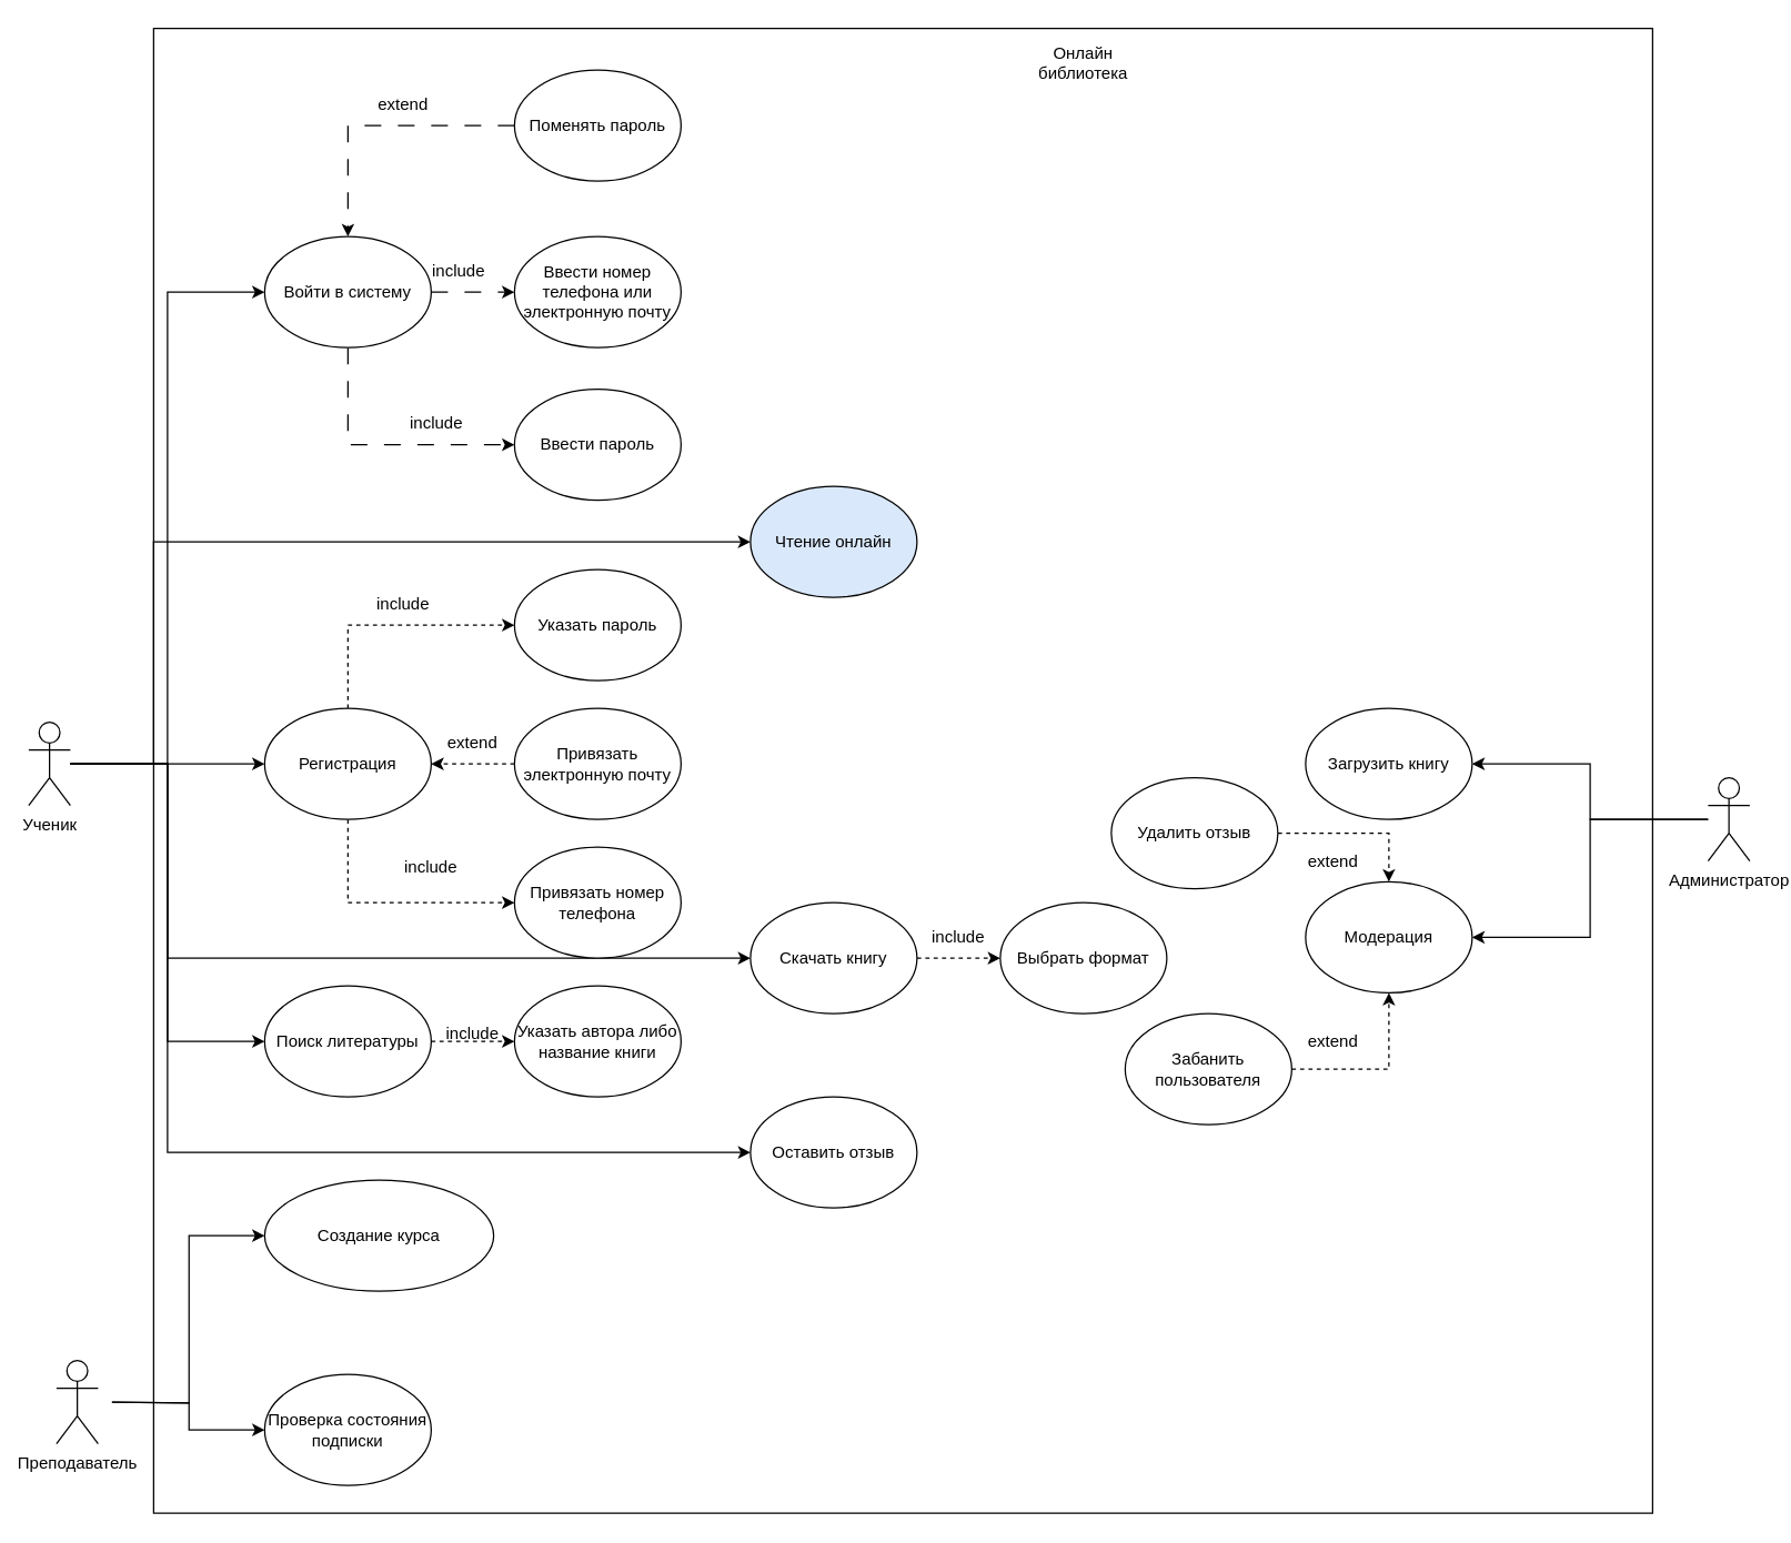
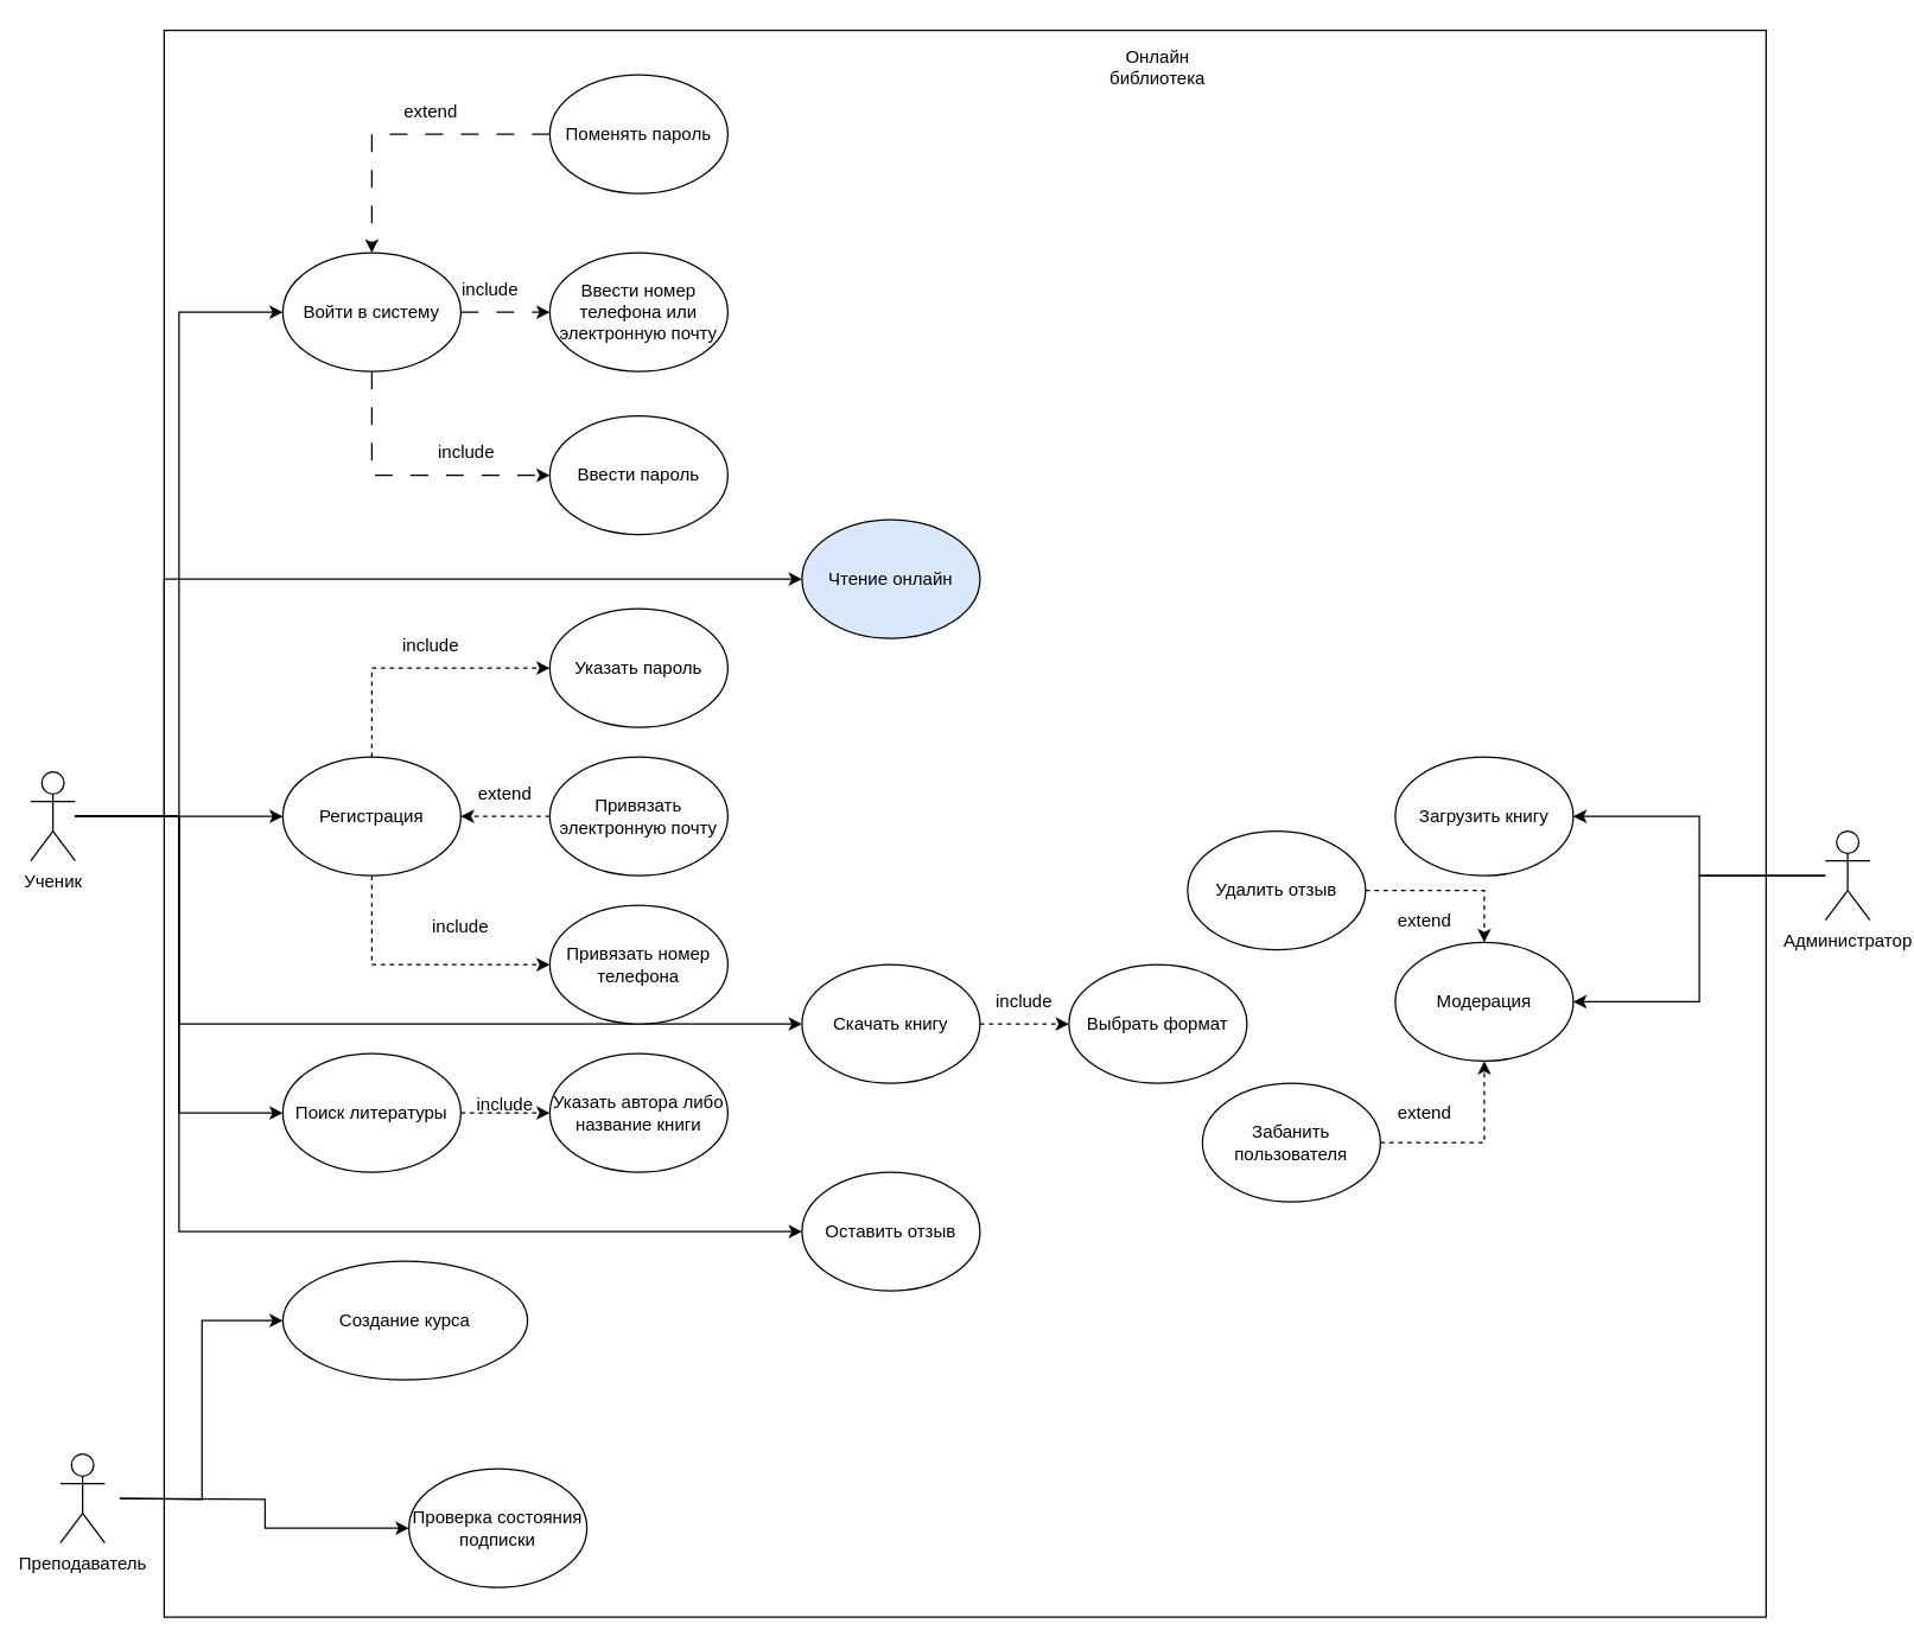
  <mxCell id="0" />
  <mxCell id="1" parent="0" />
  <mxCell id="2" value="" style="rounded=0;whiteSpace=wrap;html=1;" parent="1" vertex="1"><mxGeometry x="110" y="20" width="1080" height="1070" as="geometry" /></mxCell>
  <mxCell id="3" style="edgeStyle=orthogonalEdgeStyle;rounded=0;orthogonalLoop=1;jettySize=auto;html=1;" parent="1" source="9" target="12" edge="1"><mxGeometry relative="1" as="geometry" /></mxCell>
  <mxCell id="4" style="edgeStyle=orthogonalEdgeStyle;rounded=0;orthogonalLoop=1;jettySize=auto;html=1;entryX=0;entryY=0.5;entryDx=0;entryDy=0;" parent="1" source="9" target="26" edge="1"><mxGeometry relative="1" as="geometry" /></mxCell>
  <mxCell id="5" style="edgeStyle=orthogonalEdgeStyle;rounded=0;orthogonalLoop=1;jettySize=auto;html=1;entryX=0;entryY=0.5;entryDx=0;entryDy=0;" parent="1" source="9" target="35" edge="1"><mxGeometry relative="1" as="geometry" /></mxCell>
  <mxCell id="6" style="edgeStyle=orthogonalEdgeStyle;rounded=0;orthogonalLoop=1;jettySize=auto;html=1;entryX=0;entryY=0.5;entryDx=0;entryDy=0;" parent="1" source="9" target="38" edge="1"><mxGeometry relative="1" as="geometry"><Array as="points"><mxPoint x="110" y="550" /><mxPoint x="110" y="390" /></Array></mxGeometry></mxCell>
  <mxCell id="7" style="edgeStyle=orthogonalEdgeStyle;rounded=0;orthogonalLoop=1;jettySize=auto;html=1;entryX=0;entryY=0.5;entryDx=0;entryDy=0;" parent="1" source="9" target="40" edge="1"><mxGeometry relative="1" as="geometry"><Array as="points"><mxPoint x="120" y="550" /><mxPoint x="120" y="690" /></Array></mxGeometry></mxCell>
  <mxCell id="8" style="edgeStyle=orthogonalEdgeStyle;rounded=0;orthogonalLoop=1;jettySize=auto;html=1;entryX=0;entryY=0.5;entryDx=0;entryDy=0;" parent="1" source="9" target="43" edge="1"><mxGeometry relative="1" as="geometry"><Array as="points"><mxPoint x="120" y="550" /><mxPoint x="120" y="830" /></Array></mxGeometry></mxCell>
  <mxCell id="9" value="Ученик" style="shape=umlActor;verticalLabelPosition=bottom;verticalAlign=top;html=1;outlineConnect=0;" parent="1" vertex="1"><mxGeometry x="20" y="520" width="30" height="60" as="geometry" /></mxCell>
  <mxCell id="10" style="edgeStyle=orthogonalEdgeStyle;rounded=0;orthogonalLoop=1;jettySize=auto;html=1;exitX=0.5;exitY=0;exitDx=0;exitDy=0;entryX=0;entryY=0.5;entryDx=0;entryDy=0;dashed=1;" parent="1" source="12" target="13" edge="1"><mxGeometry relative="1" as="geometry" /></mxCell>
  <mxCell id="11" style="edgeStyle=orthogonalEdgeStyle;rounded=0;orthogonalLoop=1;jettySize=auto;html=1;exitX=0.5;exitY=1;exitDx=0;exitDy=0;entryX=0;entryY=0.5;entryDx=0;entryDy=0;dashed=1;" parent="1" source="12" target="17" edge="1"><mxGeometry relative="1" as="geometry" /></mxCell>
  <mxCell id="12" value="Регистрация" style="ellipse;whiteSpace=wrap;html=1;" parent="1" vertex="1"><mxGeometry x="190" y="510" width="120" height="80" as="geometry" /></mxCell>
  <mxCell id="13" value="Указать пароль" style="ellipse;whiteSpace=wrap;html=1;" parent="1" vertex="1"><mxGeometry x="370" y="410" width="120" height="80" as="geometry" /></mxCell>
  <mxCell id="14" value="include" style="text;html=1;align=center;verticalAlign=middle;whiteSpace=wrap;rounded=0;" parent="1" vertex="1"><mxGeometry x="260" y="420" width="60" height="30" as="geometry" /></mxCell>
  <mxCell id="15" style="edgeStyle=orthogonalEdgeStyle;rounded=0;orthogonalLoop=1;jettySize=auto;html=1;exitX=0;exitY=0.5;exitDx=0;exitDy=0;entryX=0;entryY=1;entryDx=0;entryDy=0;dashed=1;" parent="1" source="16" target="18" edge="1"><mxGeometry relative="1" as="geometry"><Array as="points"><mxPoint x="330" y="550" /><mxPoint x="330" y="550" /></Array></mxGeometry></mxCell>
  <mxCell id="16" value="Привязать электронную почту" style="ellipse;whiteSpace=wrap;html=1;" parent="1" vertex="1"><mxGeometry x="370" y="510" width="120" height="80" as="geometry" /></mxCell>
  <mxCell id="17" value="Привязать номер телефона" style="ellipse;whiteSpace=wrap;html=1;" parent="1" vertex="1"><mxGeometry x="370" y="610" width="120" height="80" as="geometry" /></mxCell>
  <mxCell id="18" value="extend" style="text;html=1;align=center;verticalAlign=middle;whiteSpace=wrap;rounded=0;" parent="1" vertex="1"><mxGeometry x="310" y="520" width="60" height="30" as="geometry" /></mxCell>
  <mxCell id="19" value="include" style="text;html=1;align=center;verticalAlign=middle;whiteSpace=wrap;rounded=0;" parent="1" vertex="1"><mxGeometry x="280" y="610" width="60" height="30" as="geometry" /></mxCell>
  <mxCell id="20" style="edgeStyle=orthogonalEdgeStyle;rounded=0;orthogonalLoop=1;jettySize=auto;html=1;entryX=0;entryY=0.5;entryDx=0;entryDy=0;" parent="1" target="22" edge="1"><mxGeometry relative="1" as="geometry"><mxPoint x="80" y="1010" as="sourcePoint" /></mxGeometry></mxCell>
  <mxCell id="21" style="edgeStyle=orthogonalEdgeStyle;rounded=0;orthogonalLoop=1;jettySize=auto;html=1;" parent="1" target="23" edge="1"><mxGeometry relative="1" as="geometry"><mxPoint x="80" y="1010" as="sourcePoint" /></mxGeometry></mxCell>
  <mxCell id="22" value="Создание курса" style="ellipse;whiteSpace=wrap;html=1;" parent="1" vertex="1"><mxGeometry x="190" y="850" width="165" height="80" as="geometry" /></mxCell>
- <mxCell id="23" value="Проверка состояния подписки" style="ellipse;whiteSpace=wrap;html=1;" parent="1" vertex="1"><mxGeometry x="190" y="990" width="120" height="80" as="geometry" /></mxCell>
+ <mxCell id="23" value="Проверка состояния подписки" style="ellipse;whiteSpace=wrap;html=1;" parent="1" vertex="1"><mxGeometry x="275" y="990" width="120" height="80" as="geometry" /></mxCell>
  <mxCell id="24" style="edgeStyle=orthogonalEdgeStyle;rounded=0;orthogonalLoop=1;jettySize=auto;html=1;exitX=0.5;exitY=1;exitDx=0;exitDy=0;entryX=0;entryY=0.5;entryDx=0;entryDy=0;dashed=1;dashPattern=12 12;" parent="1" source="26" target="30" edge="1"><mxGeometry relative="1" as="geometry" /></mxCell>
  <mxCell id="25" style="edgeStyle=orthogonalEdgeStyle;rounded=0;orthogonalLoop=1;jettySize=auto;html=1;exitX=1;exitY=0.5;exitDx=0;exitDy=0;dashed=1;dashPattern=12 12;" parent="1" source="26" target="29" edge="1"><mxGeometry relative="1" as="geometry" /></mxCell>
  <mxCell id="26" value="Войти в систему" style="ellipse;whiteSpace=wrap;html=1;" parent="1" vertex="1"><mxGeometry x="190" y="170" width="120" height="80" as="geometry" /></mxCell>
  <mxCell id="27" style="edgeStyle=orthogonalEdgeStyle;rounded=0;orthogonalLoop=1;jettySize=auto;html=1;exitX=0;exitY=0.5;exitDx=0;exitDy=0;entryX=0.5;entryY=0;entryDx=0;entryDy=0;dashed=1;dashPattern=12 12;" parent="1" source="28" target="26" edge="1"><mxGeometry relative="1" as="geometry" /></mxCell>
  <mxCell id="28" value="Поменять пароль" style="ellipse;whiteSpace=wrap;html=1;" parent="1" vertex="1"><mxGeometry x="370" y="50" width="120" height="80" as="geometry" /></mxCell>
  <mxCell id="29" value="Ввести номер телефона или электронную почту" style="ellipse;whiteSpace=wrap;html=1;" parent="1" vertex="1"><mxGeometry x="370" y="170" width="120" height="80" as="geometry" /></mxCell>
  <mxCell id="30" value="Ввести пароль" style="ellipse;whiteSpace=wrap;html=1;" parent="1" vertex="1"><mxGeometry x="370" y="280" width="120" height="80" as="geometry" /></mxCell>
  <mxCell id="31" value="extend" style="text;html=1;align=center;verticalAlign=middle;whiteSpace=wrap;rounded=0;" parent="1" vertex="1"><mxGeometry x="260" y="60" width="60" height="30" as="geometry" /></mxCell>
  <mxCell id="32" value="include" style="text;html=1;align=center;verticalAlign=middle;whiteSpace=wrap;rounded=0;" parent="1" vertex="1"><mxGeometry x="300" y="180" width="60" height="30" as="geometry" /></mxCell>
  <mxCell id="33" value="include" style="text;html=1;align=center;verticalAlign=middle;whiteSpace=wrap;rounded=0;" parent="1" vertex="1"><mxGeometry x="284" y="290" width="60" height="30" as="geometry" /></mxCell>
  <mxCell id="34" style="edgeStyle=orthogonalEdgeStyle;rounded=0;orthogonalLoop=1;jettySize=auto;html=1;exitX=1;exitY=0.5;exitDx=0;exitDy=0;entryX=0;entryY=0.5;entryDx=0;entryDy=0;dashed=1;" parent="1" source="35" target="36" edge="1"><mxGeometry relative="1" as="geometry" /></mxCell>
  <mxCell id="35" value="Поиск литературы" style="ellipse;whiteSpace=wrap;html=1;" parent="1" vertex="1"><mxGeometry x="190" y="710" width="120" height="80" as="geometry" /></mxCell>
  <mxCell id="36" value="Указать автора либо название книги" style="ellipse;whiteSpace=wrap;html=1;" parent="1" vertex="1"><mxGeometry x="370" y="710" width="120" height="80" as="geometry" /></mxCell>
  <mxCell id="37" value="include" style="text;html=1;align=center;verticalAlign=middle;whiteSpace=wrap;rounded=0;" parent="1" vertex="1"><mxGeometry x="310" y="730" width="60" height="30" as="geometry" /></mxCell>
  <mxCell id="38" value="Чтение онлайн" style="ellipse;whiteSpace=wrap;html=1;fillColor=#dae8fc;" parent="1" vertex="1"><mxGeometry x="540" y="350" width="120" height="80" as="geometry" /></mxCell>
  <mxCell id="39" style="edgeStyle=orthogonalEdgeStyle;rounded=0;orthogonalLoop=1;jettySize=auto;html=1;exitX=1;exitY=0.5;exitDx=0;exitDy=0;entryX=0;entryY=0.5;entryDx=0;entryDy=0;dashed=1;" parent="1" source="40" target="41" edge="1"><mxGeometry relative="1" as="geometry" /></mxCell>
  <mxCell id="40" value="Скачать книгу" style="ellipse;whiteSpace=wrap;html=1;" parent="1" vertex="1"><mxGeometry x="540" y="650" width="120" height="80" as="geometry" /></mxCell>
  <mxCell id="41" value="Выбрать формат" style="ellipse;whiteSpace=wrap;html=1;" parent="1" vertex="1"><mxGeometry x="720" y="650" width="120" height="80" as="geometry" /></mxCell>
  <mxCell id="42" value="include" style="text;html=1;align=center;verticalAlign=middle;whiteSpace=wrap;rounded=0;" parent="1" vertex="1"><mxGeometry x="660" y="660" width="60" height="30" as="geometry" /></mxCell>
  <mxCell id="43" value="Оставить отзыв" style="ellipse;whiteSpace=wrap;html=1;" parent="1" vertex="1"><mxGeometry x="540" y="790" width="120" height="80" as="geometry" /></mxCell>
  <mxCell id="44" value="Онлайн библиотека" style="text;html=1;align=center;verticalAlign=middle;whiteSpace=wrap;rounded=0;" parent="1" vertex="1"><mxGeometry x="750" y="30" width="60" height="30" as="geometry" /></mxCell>
  <mxCell id="45" style="edgeStyle=orthogonalEdgeStyle;rounded=0;orthogonalLoop=1;jettySize=auto;html=1;entryX=1;entryY=0.5;entryDx=0;entryDy=0;" parent="1" source="47" target="48" edge="1"><mxGeometry relative="1" as="geometry" /></mxCell>
  <mxCell id="46" style="edgeStyle=orthogonalEdgeStyle;rounded=0;orthogonalLoop=1;jettySize=auto;html=1;entryX=1;entryY=0.5;entryDx=0;entryDy=0;" parent="1" source="47" target="49" edge="1"><mxGeometry relative="1" as="geometry" /></mxCell>
  <mxCell id="47" value="Администратор" style="shape=umlActor;verticalLabelPosition=bottom;verticalAlign=top;html=1;outlineConnect=0;" parent="1" vertex="1"><mxGeometry x="1230" y="560" width="30" height="60" as="geometry" /></mxCell>
  <mxCell id="48" value="Загрузить книгу" style="ellipse;whiteSpace=wrap;html=1;" parent="1" vertex="1"><mxGeometry x="940" y="510" width="120" height="80" as="geometry" /></mxCell>
  <mxCell id="49" value="Модерация" style="ellipse;whiteSpace=wrap;html=1;" parent="1" vertex="1"><mxGeometry x="940" y="635" width="120" height="80" as="geometry" /></mxCell>
  <mxCell id="50" style="edgeStyle=orthogonalEdgeStyle;rounded=0;orthogonalLoop=1;jettySize=auto;html=1;exitX=1;exitY=0.5;exitDx=0;exitDy=0;entryX=0.5;entryY=1;entryDx=0;entryDy=0;dashed=1;" parent="1" source="51" target="49" edge="1"><mxGeometry relative="1" as="geometry" /></mxCell>
  <mxCell id="51" value="Забанить пользователя" style="ellipse;whiteSpace=wrap;html=1;" parent="1" vertex="1"><mxGeometry x="810" y="730" width="120" height="80" as="geometry" /></mxCell>
  <mxCell id="52" style="edgeStyle=orthogonalEdgeStyle;rounded=0;orthogonalLoop=1;jettySize=auto;html=1;entryX=0.5;entryY=0;entryDx=0;entryDy=0;dashed=1;" parent="1" source="53" target="49" edge="1"><mxGeometry relative="1" as="geometry" /></mxCell>
  <mxCell id="53" value="Удалить отзыв" style="ellipse;whiteSpace=wrap;html=1;" parent="1" vertex="1"><mxGeometry x="800" y="560" width="120" height="80" as="geometry" /></mxCell>
  <mxCell id="54" value="extend" style="text;html=1;align=center;verticalAlign=middle;whiteSpace=wrap;rounded=0;" parent="1" vertex="1"><mxGeometry x="930" y="606" width="60" height="30" as="geometry" /></mxCell>
  <mxCell id="55" value="extend" style="text;html=1;align=center;verticalAlign=middle;whiteSpace=wrap;rounded=0;" parent="1" vertex="1"><mxGeometry x="930" y="735" width="60" height="30" as="geometry" /></mxCell>
  <mxCell id="56" value="Преподаватель" style="shape=umlActor;verticalLabelPosition=bottom;verticalAlign=top;html=1;outlineConnect=0;" vertex="1" parent="1"><mxGeometry x="40" y="980" width="30" height="60" as="geometry" /></mxCell>
